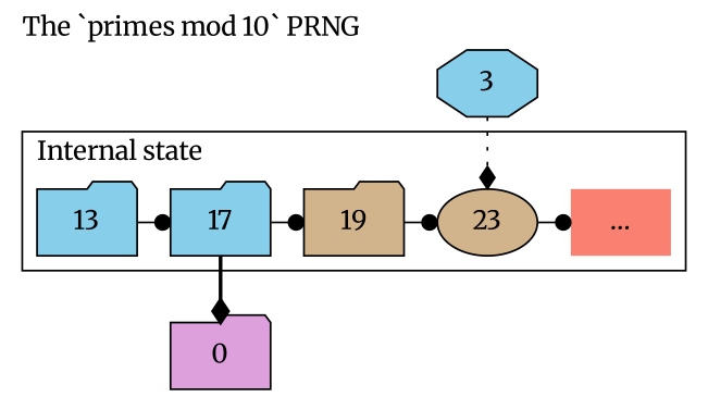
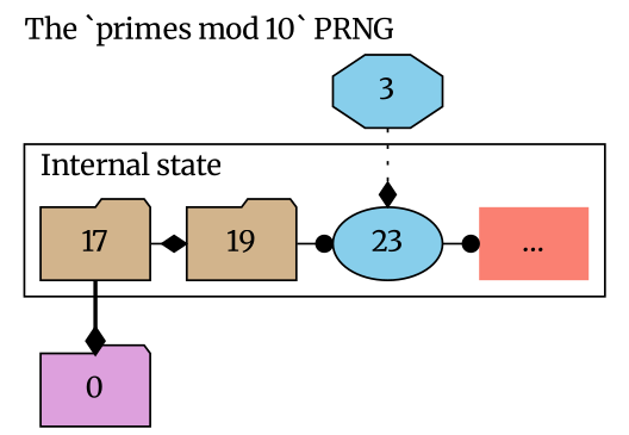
  digraph {
    fontname=Merriweather
    label="The `primes mod 10` PRNG"
    labeljust=l
    labelloc=t
    node [fillcolor=skyblue fontname=Merriweather shape=folder style=filled]
    edge [arrowhead=dot fontname=Merriweather style=solid]
-   13
-   17
+   17 [fillcolor=tan]
    "…" [fillcolor=salmon shape=none]
    19 [fillcolor=tan]
-   23 [fillcolor=tan shape=ellipse]
+   23 [shape=ellipse]
    n6 [fillcolor=plum label=0]
    3 [shape=octagon]
    subgraph cluster_1 {
      color=black
      label="Internal state"
      rank=same
      subgraph sub_2 {
        color=black
        label="Internal state"
        rank=same
-       13
        17
        "…"
        19
        23
      }
    }
    subgraph sub_3 {
      17
      19
      23
      n6
      3
    }
-   13 -> 17
-   17 -> 19
+   17 -> 19 [arrowhead=diamond]
    17 -> n6 [arrowhead=diamond style=bold]
    19 -> 23
    23 -> "…"
    3 -> 23 [arrowhead=diamond style=dotted]
  }
